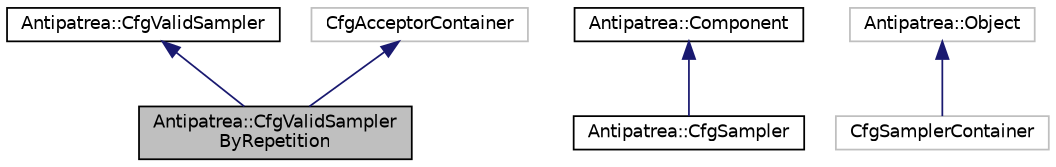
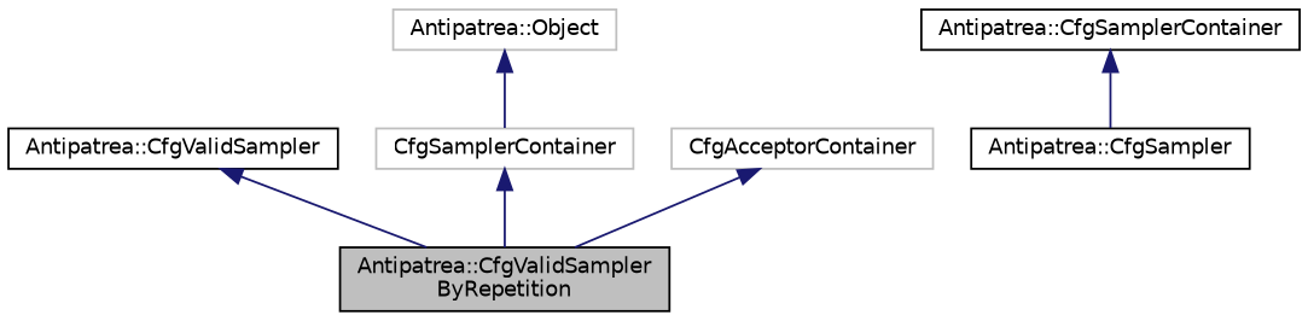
  digraph {
    node [color=black fontname=Helvetica fontsize=10 shape=record]
    edge [color=midnightblue dir=back fontname=Helvetica fontsize=10 labelfontname=Helvetica labelfontsize=10 style=solid]
    n1 [fillcolor=grey75 fontcolor=black height=0.2 label="Antipatrea::CfgValidSampler\lByRepetition" style=filled width=0.4]
    n2 [height=0.2 label="Antipatrea::CfgValidSampler" width=0.4]
    n3 [height=0.2 label="Antipatrea::CfgSampler" width=0.4]
-   n4 [height=0.2 label="Antipatrea::Component" width=0.4]
+   n4 [height=0.2 label="Antipatrea::CfgSamplerContainer" width=0.4]
    n5 [color=grey75 height=0.2 label="Antipatrea::Object" width=0.4]
    n6 [color=grey75 height=0.2 label=CfgSamplerContainer width=0.4]
    n7 [color=grey75 height=0.2 label=CfgAcceptorContainer width=0.4]
    n2 -> n1
    n4 -> n3
    n5 -> n6
+   n6 -> n1
    n7 -> n1
  }
